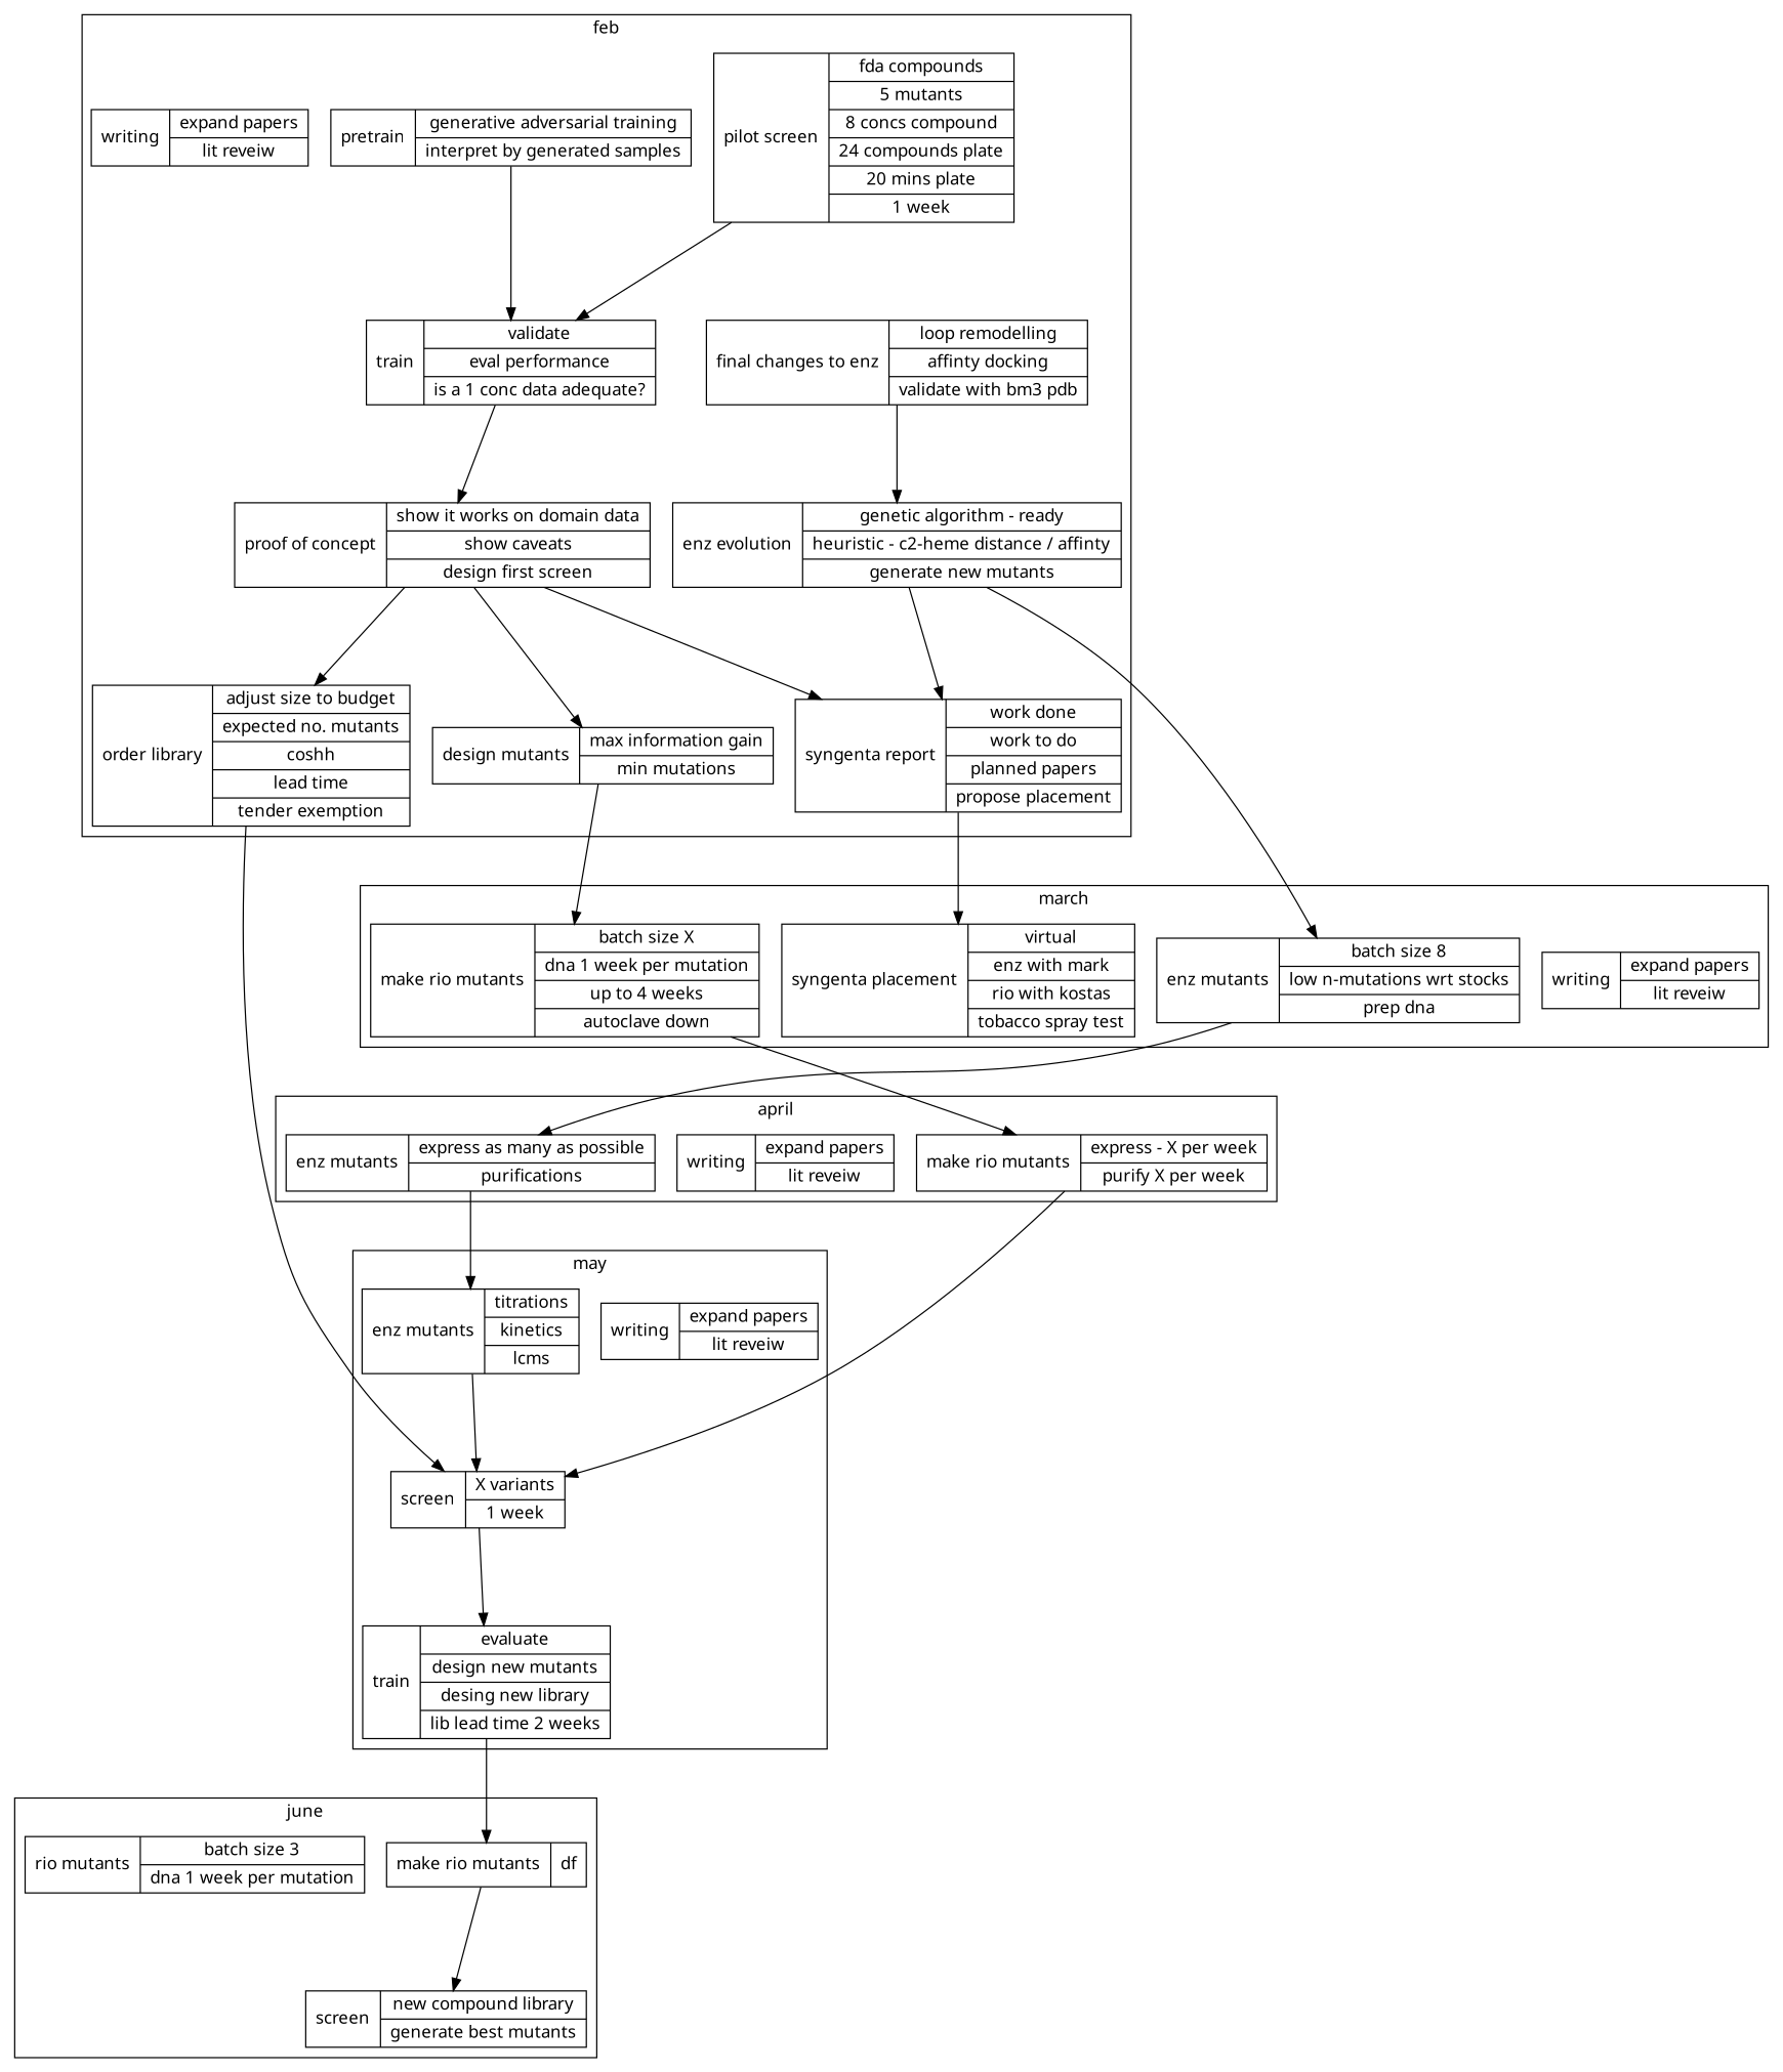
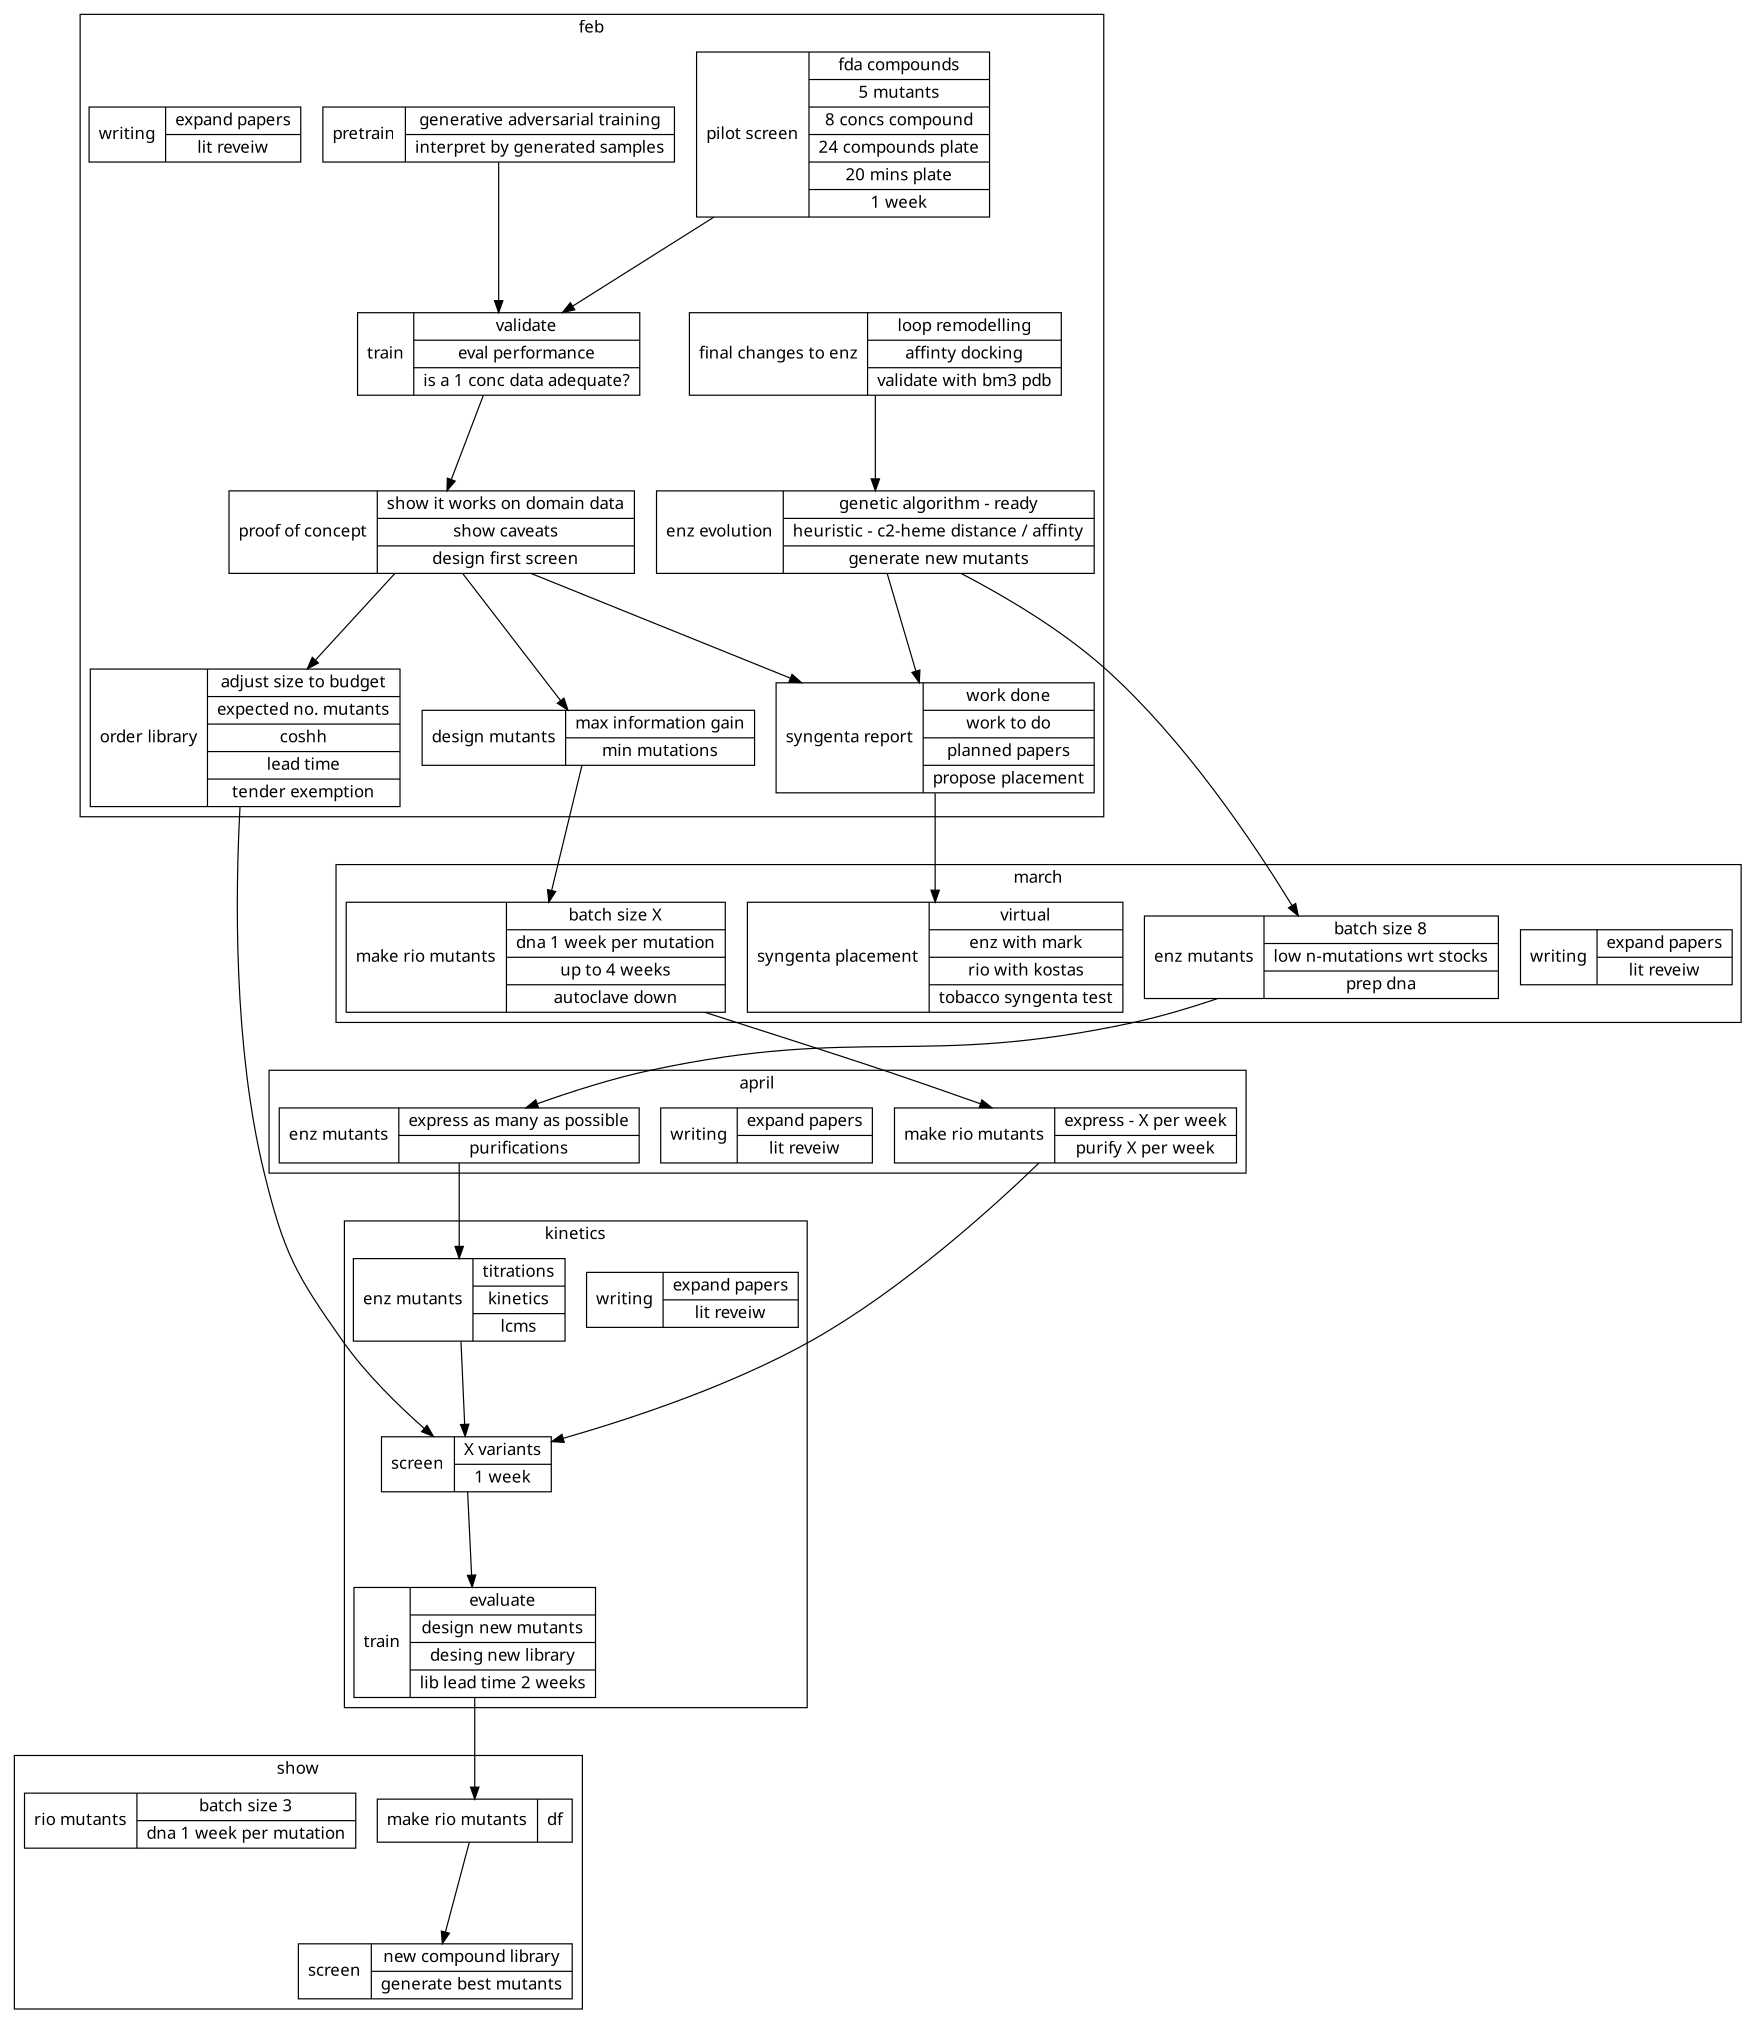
  digraph {
    ranksep=1.1
    node [fontname="Noto Sans" shape=record]
    n1 [label="pilot screen | {fda compounds | 5 mutants |8 concs  compound | 24 compounds  plate |  20 mins  plate | 1 week}"]
    n2 [label="train | {validate | eval performance | is a 1 conc data adequate?}"]
    n3 [label="enz evolution | {genetic algorithm - ready | heuristic - c2-heme distance / affinty | generate new mutants}"]
    n4 [label="final changes to enz | {loop remodelling | affinty docking | validate with bm3 pdb}"]
    n5 [label="pretrain | {generative adversarial training | interpret by generated samples}"]
    n6 [label="proof of concept | {show it works on domain data | show caveats | design first screen}"]
    n7 [label="order library | {adjust size to budget | expected no. mutants | coshh | lead time | tender exemption}"]
    n8 [label="syngenta report | { work done | work to do | planned papers | propose placement}"]
    n9 [label="design mutants | {max information gain| min mutations}"]
    n10 [label="writing | {expand papers | lit reveiw}"]
    n11 [label="writing | {expand papers | lit reveiw}"]
    n12 [label="enz mutants | {batch size 8 | low n-mutations wrt stocks | prep dna}"]
    n13 [label="make rio mutants |{ batch size X | dna  1 week per mutation | up to 4 weeks | autoclave down}"]
-   n14 [label="syngenta placement |{ virtual | enz with mark | rio with kostas | tobacco spray test}  "]
+   n14 [label="syngenta placement |{ virtual | enz with mark | rio with kostas | tobacco syngenta test}  "]
    n15 [label="enz mutants | {express as many as possible | purifications}"]
    n16 [label="writing | {expand papers | lit reveiw}"]
    n17 [label="make rio mutants |{ express - X per week | purify X per week} "]
    n18 [label="screen | {X variants | 1 week}"]
    n19 [label="writing | {expand papers | lit reveiw}"]
    n20 [label="enz mutants | {titrations | kinetics | lcms}"]
    n21 [label="train | {evaluate | design new mutants | desing new library |lib lead time 2 weeks}"]
    n22 [label="make rio mutants | df"]
    n23 [label="screen | {new compound library | generate best mutants}"]
    n24 [label="rio mutants |{ batch size 3 | dna  1 week per mutation} "]
    subgraph cluster_1 {
      fontname="Noto Sans"
      label=feb
      rank=same
      n1
      n2
      n3
      n4
      n5
      n6
      n7
      n8
      n9
      n10
    }
    subgraph cluster_2 {
      fontname="Noto Sans"
      label=march
      rank=same
      n11
      n12
      n13
      n14
    }
    subgraph cluster_3 {
      fontname="Noto Sans"
      label=april
      rank=same
      n15
      n16
      n17
    }
    subgraph cluster_4 {
      fontname="Noto Sans"
-     label=may
+     label=kinetics
      rank=same
      n18
      n19
      n20
      n21
    }
    subgraph cluster_5 {
      fontname="Noto Sans"
-     label=june
+     label=show
      rank=same
      n22
      n23
      n24
    }
    subgraph cluster_6 {
      label=july
      rank=same
    }
    subgraph cluster_7 {
      label=august
      rank=same
    }
    subgraph cluster_8 {
      label=september
      rank=same
    }
    subgraph cluster_9 {
      label=enz
    }
    n1 -> n2
    n2 -> n6
    n3 -> n8
    n3 -> n12
    n4 -> n3
    n5 -> n2
    n6 -> n7
    n6 -> n8
    n6 -> n9
    n7 -> n18
    n8 -> n14
    n9 -> n13
    n12 -> n15
    n13 -> n17
    n15 -> n20
    n17 -> n18
    n18 -> n21
    n20 -> n18
    n21 -> n22
    n22 -> n23
  }
